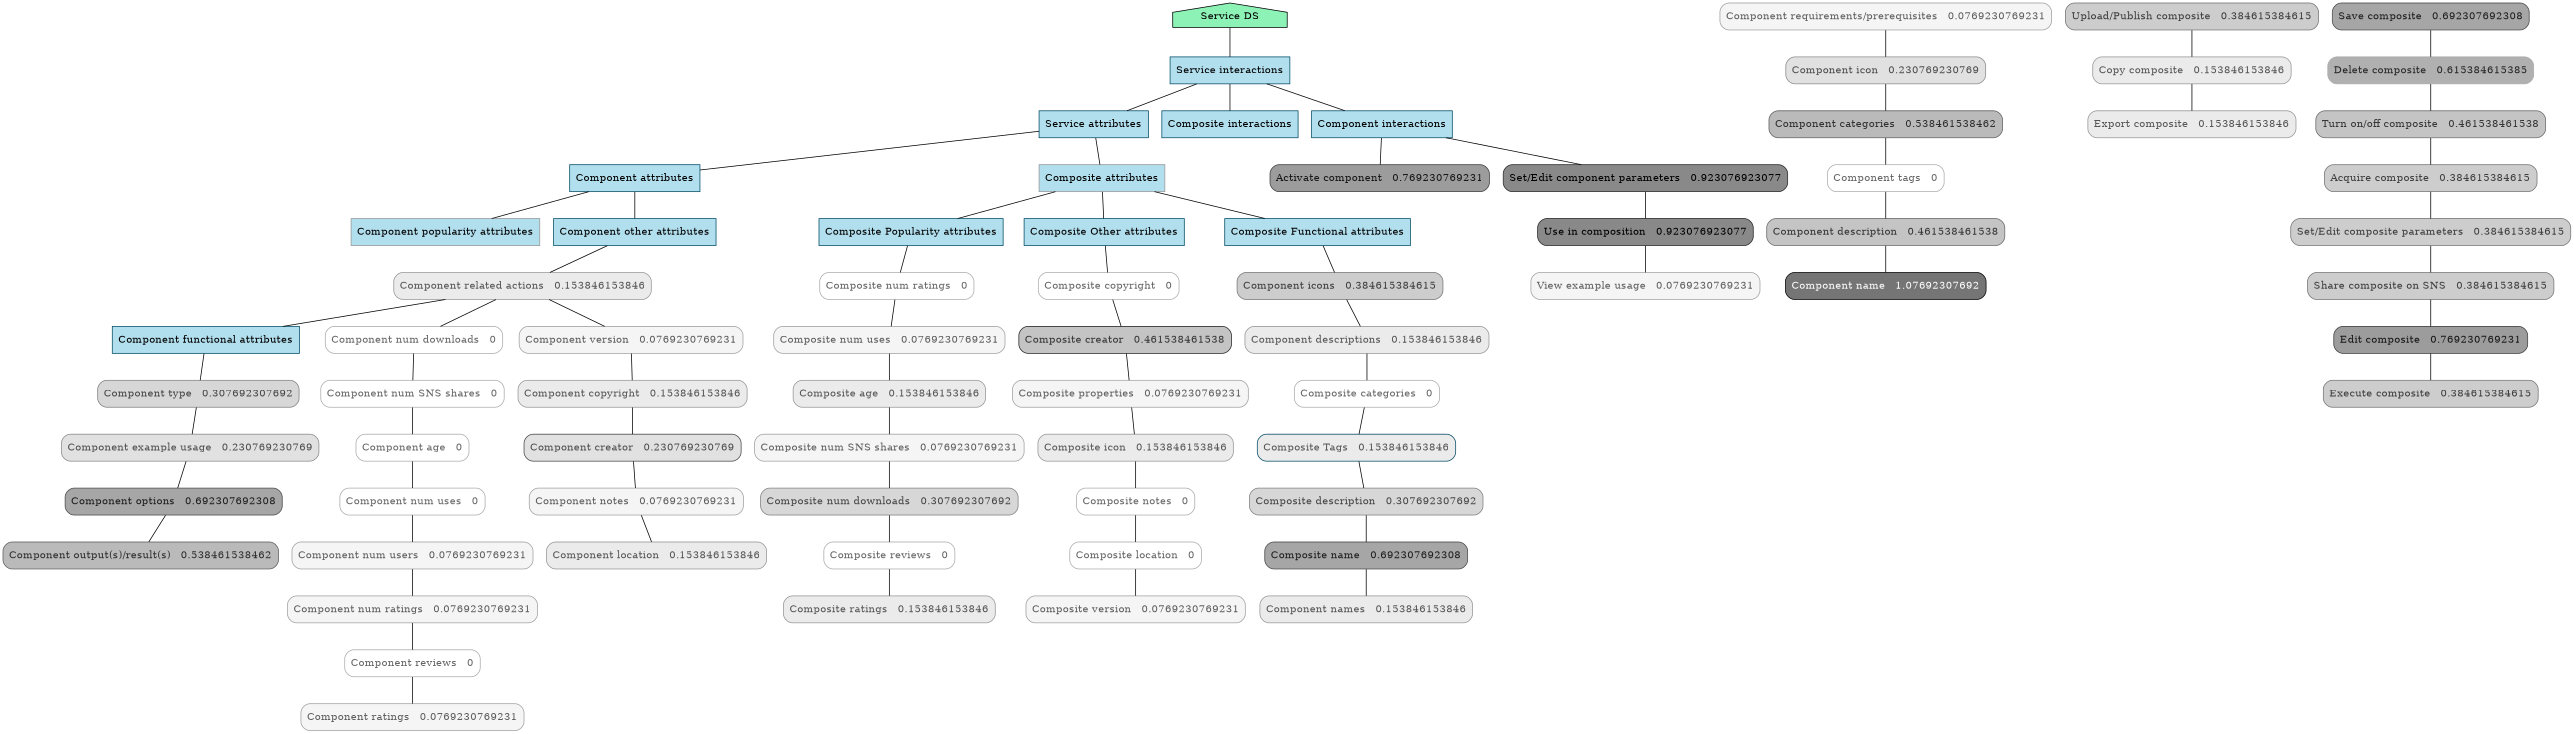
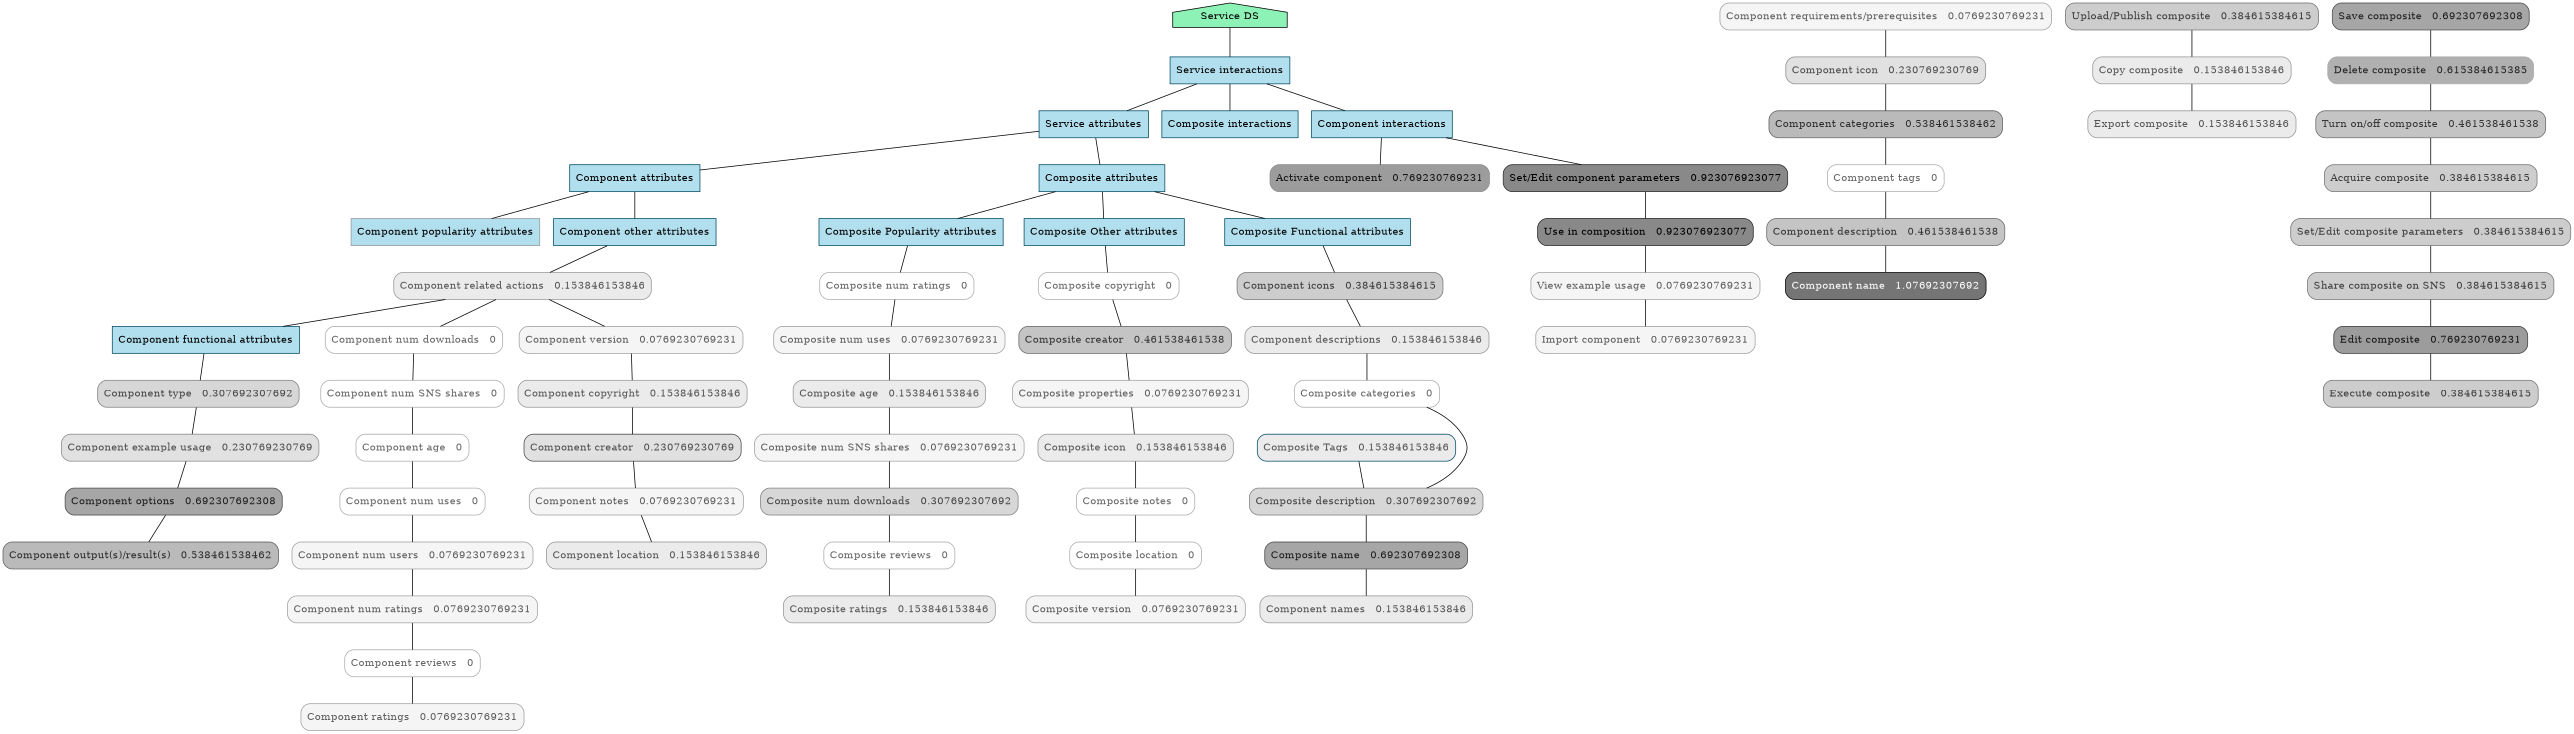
  digraph {
    node [color="#aaaaaa" fillcolor=lightblue2 shape=rect style="rounded,filled"]
    edge [arrowhead=none]
    "Service DS" [color="047b35" fillcolor="#8df2b6" shape=house style=filled]
    "Service interactions" [color="#004a63" shape=box style=filled]
    "Service attributes" [color="#004a63" shape=box style=filled]
    "Composite interactions" [color="#004a63" shape=box style=filled]
    "Component interactions" [color="#004a63" shape=box style=filled]
    "Component attributes" [color="#004a63" shape=box style=filled]
-   "Composite attributes" [color="#949494" shape=box style=filled]
-   "Activate component   0.769230769231" [color="#3b3b3b" fillcolor="#9c9c9c" fontcolor="#171717"]
+   "Composite attributes" [color="#004a63" shape=box style=filled]
+   "Activate component   0.769230769231" [color="#898989" fillcolor="#9c9c9c" fontcolor="#171717"]
    "Set/Edit component parameters   0.923076923077" [color="#242424" fillcolor="#898989" fontcolor="#777"]
    "Component popularity attributes" [color="#949494" shape=box style=filled]
    "Component other attributes" [color="#004a63" shape=box style=filled]
    "Component related actions   0.153846153846" [color="#949494" fillcolor="#ebebeb" fontcolor="#565656"]
    "Component functional attributes" [color="#004a63" shape=box style=filled]
    "Component type   0.307692307692" [color="#7e7e7e" fillcolor="#d7d7d7" fontcolor="#464646"]
    "Composite Popularity attributes" [color="#004a63" shape=box style=filled]
    "Composite Other attributes" [color="#004a63" shape=box style=filled]
    "Composite Functional attributes" [color="#004a63" shape=box style=filled]
    "Composite num ratings   0" [fillcolor="#ffffff" fontcolor="#666666"]
    "Composite copyright   0" [fillcolor="#ffffff" fontcolor="#666666"]
    "Component icons   0.384615384615" [color="#727272" fillcolor="#cdcdcd" fontcolor="#3e3e3e"]
    "Composite num uses   0.0769230769231" [color="#9f9f9f" fillcolor="#f5f5f5" fontcolor="#5e5e5e"]
-   "Composite creator   0.461538461538" [color="#242424" fillcolor="#c4c4c4" fontcolor="#363636"]
+   "Composite creator   0.461538461538" [color="#676767" fillcolor="#c4c4c4" fontcolor="#363636"]
    "Component descriptions   0.153846153846" [color="#949494" fillcolor="#ebebeb" fontcolor="#565656"]
    "Component num downloads   0" [fillcolor="#ffffff" fontcolor="#666666"]
    "Component num SNS shares   0" [fillcolor="#ffffff" fontcolor="#666666"]
    "Component version   0.0769230769231" [color="#9f9f9f" fillcolor="#f5f5f5" fontcolor="#5e5e5e"]
    "Component example usage   0.230769230769" [color="#898989" fillcolor="#e1e1e1" fontcolor="#4e4e4e"]
    "Component options   0.692307692308" [color="#464646" fillcolor="#a6a6a6" fontcolor="#1f1f1f"]
    "Component output(s)/result(s)   0.538461538462" [color="#5c5c5c" fillcolor="#bababa" fontcolor="#2f2f2f"]
    "Component requirements/prerequisites   0.0769230769231" [color="#9f9f9f" fillcolor="#f5f5f5" fontcolor="#5e5e5e"]
    "Component icon   0.230769230769" [color="#898989" fillcolor="#e1e1e1" fontcolor="#4e4e4e"]
    "Component categories   0.538461538462" [color="#5c5c5c" fillcolor="#bababa" fontcolor="#2f2f2f"]
    "Component tags   0" [fillcolor="#ffffff" fontcolor="#666666"]
    "Component description   0.461538461538" [color="#676767" fillcolor="#c4c4c4" fontcolor="#363636"]
    "Component name   1.07692307692" [color="#eee" fillcolor="#757575" fontcolor="#fffffff9fffffff9fffffff9"]
    "Composite age   0.153846153846" [color="#949494" fillcolor="#ebebeb" fontcolor="#565656"]
    "Composite num SNS shares   0.0769230769231" [color="#9f9f9f" fillcolor="#f5f5f5" fontcolor="#5e5e5e"]
    "Composite num downloads   0.307692307692" [color="#7e7e7e" fillcolor="#d7d7d7" fontcolor="#464646"]
    "Composite reviews   0" [fillcolor="#ffffff" fontcolor="#666666"]
    "Composite ratings   0.153846153846" [color="#949494" fillcolor="#ebebeb" fontcolor="#565656"]
    "Component age   0" [fillcolor="#ffffff" fontcolor="#666666"]
    "Component num uses   0" [fillcolor="#ffffff" fontcolor="#666666"]
    "Component num users   0.0769230769231" [color="#9f9f9f" fillcolor="#f5f5f5" fontcolor="#5e5e5e"]
    "Component num ratings   0.0769230769231" [color="#9f9f9f" fillcolor="#f5f5f5" fontcolor="#5e5e5e"]
    "Component reviews   0" [fillcolor="#ffffff" fontcolor="#666666"]
    "Component ratings   0.0769230769231" [color="#9f9f9f" fillcolor="#f5f5f5" fontcolor="#5e5e5e"]
    "Upload/Publish composite   0.384615384615" [color="#727272" fillcolor="#cdcdcd" fontcolor="#3e3e3e"]
    "Copy composite   0.153846153846" [color="#949494" fillcolor="#ebebeb" fontcolor="#565656"]
    "Export composite   0.153846153846" [color="#949494" fillcolor="#ebebeb" fontcolor="#565656"]
    "Save composite   0.692307692308" [color="#464646" fillcolor="#a6a6a6" fontcolor="#1f1f1f"]
    "Delete composite   0.615384615385" [fillcolor="#b0b0b0" fontcolor="#272727"]
    "Turn on/off composite   0.461538461538" [color="#676767" fillcolor="#c4c4c4" fontcolor="#363636"]
    "Acquire composite   0.384615384615" [color="#727272" fillcolor="#cdcdcd" fontcolor="#3e3e3e"]
    "Set/Edit composite parameters   0.384615384615" [color="#727272" fillcolor="#cdcdcd" fontcolor="#3e3e3e"]
    "Share composite on SNS   0.384615384615" [color="#727272" fillcolor="#cdcdcd" fontcolor="#3e3e3e"]
    "Edit composite   0.769230769231" [color="#3b3b3b" fillcolor="#9c9c9c" fontcolor="#171717"]
    "Execute composite   0.384615384615" [color="#727272" fillcolor="#cdcdcd" fontcolor="#3e3e3e"]
    "Component copyright   0.153846153846" [color="#949494" fillcolor="#ebebeb" fontcolor="#565656"]
    "Component creator   0.230769230769" [color="#464646" fillcolor="#e1e1e1" fontcolor="#4e4e4e"]
    "Component notes   0.0769230769231" [color="#9f9f9f" fillcolor="#f5f5f5" fontcolor="#5e5e5e"]
    "Component location   0.153846153846" [color="#949494" fillcolor="#ebebeb" fontcolor="#565656"]
    "Composite properties   0.0769230769231" [color="#9f9f9f" fillcolor="#f5f5f5" fontcolor="#5e5e5e"]
    "Composite icon   0.153846153846" [color="#949494" fillcolor="#ebebeb" fontcolor="#565656"]
    "Composite notes   0" [fillcolor="#ffffff" fontcolor="#666666"]
    "Composite location   0" [fillcolor="#ffffff" fontcolor="#666666"]
    "Composite version   0.0769230769231" [color="#9f9f9f" fillcolor="#f5f5f5" fontcolor="#5e5e5e"]
    "Composite categories   0" [fillcolor="#ffffff" fontcolor="#666666"]
    "Composite Tags   0.153846153846" [color="#004a63" fillcolor="#ebebeb" fontcolor="#565656"]
    "Composite description   0.307692307692" [color="#7e7e7e" fillcolor="#d7d7d7" fontcolor="#464646"]
    "Composite name   0.692307692308" [color="#464646" fillcolor="#a6a6a6" fontcolor="#1f1f1f"]
    "Component names   0.153846153846" [color="#949494" fillcolor="#ebebeb" fontcolor="#565656"]
    "Use in composition   0.923076923077" [color="#242424" fillcolor="#898989" fontcolor="#777"]
    "View example usage   0.0769230769231" [color="#9f9f9f" fillcolor="#f5f5f5" fontcolor="#5e5e5e"]
+   "Import component   0.0769230769231" [color="#9f9f9f" fillcolor="#f5f5f5" fontcolor="#5e5e5e"]
    "Service DS" -> "Service interactions"
    "Service interactions" -> "Service attributes"
    "Service interactions" -> "Composite interactions"
    "Service interactions" -> "Component interactions"
    "Service attributes" -> "Component attributes"
    "Service attributes" -> "Composite attributes"
    "Component interactions" -> "Activate component   0.769230769231"
    "Component interactions" -> "Set/Edit component parameters   0.923076923077"
    "Component attributes" -> "Component popularity attributes"
    "Component attributes" -> "Component other attributes"
    "Composite attributes" -> "Composite Popularity attributes"
    "Composite attributes" -> "Composite Other attributes"
    "Composite attributes" -> "Composite Functional attributes"
    "Set/Edit component parameters   0.923076923077" -> "Use in composition   0.923076923077"
    "Component other attributes" -> "Component related actions   0.153846153846"
    "Component related actions   0.153846153846" -> "Component functional attributes"
    "Component related actions   0.153846153846" -> "Component num downloads   0"
    "Component related actions   0.153846153846" -> "Component version   0.0769230769231"
    "Component functional attributes" -> "Component type   0.307692307692"
    "Component type   0.307692307692" -> "Component example usage   0.230769230769"
    "Composite Popularity attributes" -> "Composite num ratings   0"
    "Composite Other attributes" -> "Composite copyright   0"
    "Composite Functional attributes" -> "Component icons   0.384615384615"
    "Composite num ratings   0" -> "Composite num uses   0.0769230769231"
    "Composite copyright   0" -> "Composite creator   0.461538461538"
    "Component icons   0.384615384615" -> "Component descriptions   0.153846153846"
    "Composite num uses   0.0769230769231" -> "Composite age   0.153846153846"
    "Composite creator   0.461538461538" -> "Composite properties   0.0769230769231"
    "Component descriptions   0.153846153846" -> "Composite categories   0"
    "Component num downloads   0" -> "Component num SNS shares   0"
    "Component num SNS shares   0" -> "Component age   0"
    "Component version   0.0769230769231" -> "Component copyright   0.153846153846"
    "Component example usage   0.230769230769" -> "Component options   0.692307692308"
    "Component options   0.692307692308" -> "Component output(s)/result(s)   0.538461538462"
    "Component requirements/prerequisites   0.0769230769231" -> "Component icon   0.230769230769"
    "Component icon   0.230769230769" -> "Component categories   0.538461538462"
    "Component categories   0.538461538462" -> "Component tags   0"
    "Component tags   0" -> "Component description   0.461538461538"
    "Component description   0.461538461538" -> "Component name   1.07692307692"
    "Composite age   0.153846153846" -> "Composite num SNS shares   0.0769230769231"
    "Composite num SNS shares   0.0769230769231" -> "Composite num downloads   0.307692307692"
    "Composite num downloads   0.307692307692" -> "Composite reviews   0"
    "Composite reviews   0" -> "Composite ratings   0.153846153846"
    "Component age   0" -> "Component num uses   0"
    "Component num uses   0" -> "Component num users   0.0769230769231"
    "Component num users   0.0769230769231" -> "Component num ratings   0.0769230769231"
    "Component num ratings   0.0769230769231" -> "Component reviews   0"
    "Component reviews   0" -> "Component ratings   0.0769230769231"
    "Upload/Publish composite   0.384615384615" -> "Copy composite   0.153846153846"
    "Copy composite   0.153846153846" -> "Export composite   0.153846153846"
    "Save composite   0.692307692308" -> "Delete composite   0.615384615385"
    "Delete composite   0.615384615385" -> "Turn on/off composite   0.461538461538"
    "Turn on/off composite   0.461538461538" -> "Acquire composite   0.384615384615"
    "Acquire composite   0.384615384615" -> "Set/Edit composite parameters   0.384615384615"
    "Set/Edit composite parameters   0.384615384615" -> "Share composite on SNS   0.384615384615"
    "Share composite on SNS   0.384615384615" -> "Edit composite   0.769230769231"
    "Edit composite   0.769230769231" -> "Execute composite   0.384615384615"
    "Component copyright   0.153846153846" -> "Component creator   0.230769230769"
    "Component creator   0.230769230769" -> "Component notes   0.0769230769231"
    "Component notes   0.0769230769231" -> "Component location   0.153846153846"
    "Composite properties   0.0769230769231" -> "Composite icon   0.153846153846"
    "Composite icon   0.153846153846" -> "Composite notes   0"
    "Composite notes   0" -> "Composite location   0"
    "Composite location   0" -> "Composite version   0.0769230769231"
-   "Composite categories   0" -> "Composite Tags   0.153846153846"
+   "Composite categories   0" -> "Composite description   0.307692307692"
    "Composite Tags   0.153846153846" -> "Composite description   0.307692307692"
    "Composite description   0.307692307692" -> "Composite name   0.692307692308"
    "Composite name   0.692307692308" -> "Component names   0.153846153846"
    "Use in composition   0.923076923077" -> "View example usage   0.0769230769231"
+   "View example usage   0.0769230769231" -> "Import component   0.0769230769231"
  }
